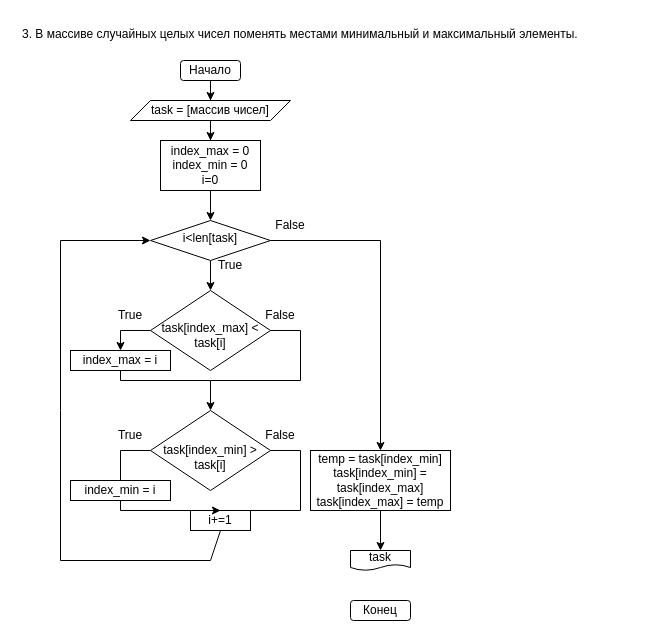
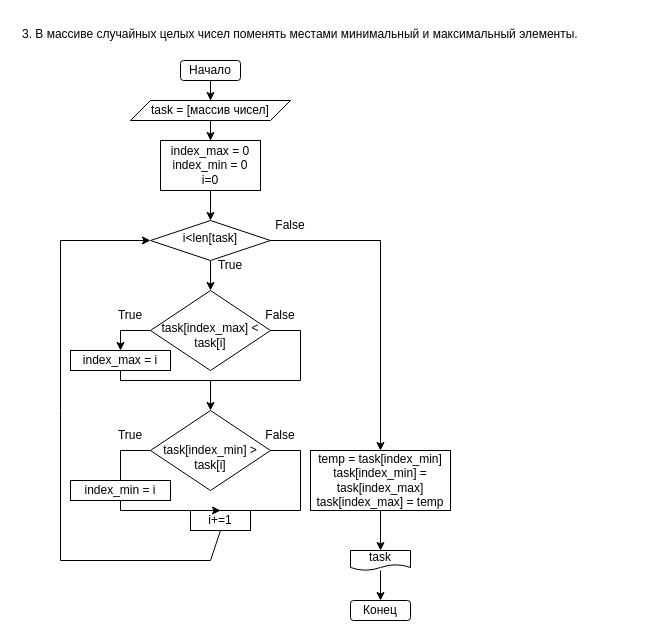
  <mxCell id="0" />
  <mxCell id="1" parent="0" />
  <mxCell id="2" value="" style="edgeStyle=orthogonalEdgeStyle;rounded=0;orthogonalLoop=1;jettySize=auto;html=1;" edge="1" parent="1" source="3" target="27"><mxGeometry relative="1" as="geometry" /></mxCell>
  <mxCell id="3" value="Начало" style="rounded=1;whiteSpace=wrap;html=1;fontSize=12;glass=0;strokeWidth=1;shadow=0;" parent="1" vertex="1"><mxGeometry x="180" y="60" width="60" height="20" as="geometry" /></mxCell>
  <mxCell id="4" value="" style="edgeStyle=orthogonalEdgeStyle;rounded=0;orthogonalLoop=1;jettySize=auto;html=1;" edge="1" parent="1" source="5" target="6"><mxGeometry relative="1" as="geometry" /></mxCell>
  <mxCell id="5" value="i&amp;lt;len[task]" style="rhombus;whiteSpace=wrap;html=1;shadow=0;fontFamily=Helvetica;fontSize=12;align=center;strokeWidth=1;spacing=6;spacingTop=-4;" parent="1" vertex="1"><mxGeometry x="150" y="220" width="120" height="40" as="geometry" /></mxCell>
  <mxCell id="6" value="&lt;br&gt;task[index_max] &amp;lt; task[i]" style="rhombus;whiteSpace=wrap;html=1;shadow=0;fontFamily=Helvetica;fontSize=12;align=center;strokeWidth=1;spacing=6;spacingTop=-4;" parent="1" vertex="1"><mxGeometry x="150" y="290" width="120" height="80" as="geometry" /></mxCell>
  <mxCell id="7" value="" style="edgeStyle=orthogonalEdgeStyle;rounded=0;orthogonalLoop=1;jettySize=auto;html=1;entryX=0.5;entryY=0;entryDx=0;entryDy=0;" edge="1" parent="1" source="8" target="5"><mxGeometry relative="1" as="geometry"><mxPoint x="210" y="240" as="targetPoint" /></mxGeometry></mxCell>
  <mxCell id="8" value="&lt;div&gt;index_max = 0&lt;/div&gt;&lt;div&gt;&lt;span style=&quot;background-color: initial;&quot;&gt;index_min = 0&lt;/span&gt;&lt;/div&gt;i=0" style="rounded=0;whiteSpace=wrap;html=1;" vertex="1" parent="1"><mxGeometry x="160" y="140" width="100" height="50" as="geometry" /></mxCell>
  <mxCell id="9" value="index_max = i" style="rounded=0;whiteSpace=wrap;html=1;" vertex="1" parent="1"><mxGeometry x="70" y="350" width="100" height="20" as="geometry" /></mxCell>
  <mxCell id="10" value="i+=1" style="rounded=0;whiteSpace=wrap;html=1;" vertex="1" parent="1"><mxGeometry x="190" y="510" width="60" height="20" as="geometry" /></mxCell>
  <mxCell id="11" value="" style="endArrow=classic;html=1;rounded=0;exitX=0;exitY=0.5;exitDx=0;exitDy=0;entryX=0.5;entryY=0;entryDx=0;entryDy=0;" edge="1" parent="1" source="6" target="9"><mxGeometry width="50" height="50" relative="1" as="geometry"><mxPoint x="160" y="530" as="sourcePoint" /><mxPoint x="110" y="330" as="targetPoint" /><Array as="points"><mxPoint x="120" y="330" /></Array></mxGeometry></mxCell>
  <mxCell id="12" value="" style="endArrow=classic;html=1;rounded=0;exitX=0.5;exitY=1;exitDx=0;exitDy=0;entryX=0.5;entryY=0;entryDx=0;entryDy=0;" edge="1" parent="1" source="9" target="22"><mxGeometry width="50" height="50" relative="1" as="geometry"><mxPoint x="160" y="665" as="sourcePoint" /><mxPoint x="210" y="390" as="targetPoint" /><Array as="points"><mxPoint x="120" y="380" /><mxPoint x="210" y="380" /></Array></mxGeometry></mxCell>
  <mxCell id="13" value="" style="endArrow=none;html=1;rounded=0;exitX=1;exitY=0.5;exitDx=0;exitDy=0;" edge="1" parent="1" source="6"><mxGeometry width="50" height="50" relative="1" as="geometry"><mxPoint x="280" y="330" as="sourcePoint" /><mxPoint x="210" y="380" as="targetPoint" /><Array as="points"><mxPoint x="300" y="330" /><mxPoint x="300" y="380" /></Array></mxGeometry></mxCell>
  <mxCell id="14" value="True" style="text;html=1;strokeColor=none;fillColor=none;align=center;verticalAlign=middle;whiteSpace=wrap;rounded=0;" vertex="1" parent="1"><mxGeometry x="100" y="300" width="60" height="30" as="geometry" /></mxCell>
  <mxCell id="15" value="True" style="text;html=1;strokeColor=none;fillColor=none;align=center;verticalAlign=middle;whiteSpace=wrap;rounded=0;" vertex="1" parent="1"><mxGeometry x="200" y="250" width="60" height="30" as="geometry" /></mxCell>
  <mxCell id="16" value="False" style="text;html=1;strokeColor=none;fillColor=none;align=center;verticalAlign=middle;whiteSpace=wrap;rounded=0;" vertex="1" parent="1"><mxGeometry x="250" y="300" width="60" height="30" as="geometry" /></mxCell>
  <mxCell id="17" value="False" style="text;html=1;strokeColor=none;fillColor=none;align=center;verticalAlign=middle;whiteSpace=wrap;rounded=0;" vertex="1" parent="1"><mxGeometry x="260" y="210" width="60" height="30" as="geometry" /></mxCell>
  <mxCell id="18" value="" style="endArrow=classic;html=1;rounded=0;exitX=0.5;exitY=1;exitDx=0;exitDy=0;entryX=0;entryY=0.5;entryDx=0;entryDy=0;" edge="1" parent="1" source="10" target="5"><mxGeometry width="50" height="50" relative="1" as="geometry"><mxPoint x="270" y="710" as="sourcePoint" /><mxPoint x="60" y="460" as="targetPoint" /><Array as="points"><mxPoint x="210" y="560" /><mxPoint x="60" y="560" /><mxPoint x="60" y="410" /><mxPoint x="60" y="240" /></Array></mxGeometry></mxCell>
+ <mxCell id="19" value="" style="edgeStyle=orthogonalEdgeStyle;rounded=0;orthogonalLoop=1;jettySize=auto;html=1;" edge="1" parent="1" source="20" target="25"><mxGeometry relative="1" as="geometry" /></mxCell>
  <mxCell id="20" value="task" style="shape=document;whiteSpace=wrap;html=1;boundedLbl=1;" vertex="1" parent="1"><mxGeometry x="350" y="550" width="60" height="20" as="geometry" /></mxCell>
  <mxCell id="21" value="" style="endArrow=classic;html=1;rounded=0;exitX=1;exitY=0.5;exitDx=0;exitDy=0;entryX=0.5;entryY=0;entryDx=0;entryDy=0;" edge="1" parent="1" source="5" target="34"><mxGeometry width="50" height="50" relative="1" as="geometry"><mxPoint x="330" y="350" as="sourcePoint" /><mxPoint x="510" y="390" as="targetPoint" /><Array as="points"><mxPoint x="380" y="240" /></Array></mxGeometry></mxCell>
  <mxCell id="22" value="&lt;br&gt;task[index_min] &amp;gt; task[i]" style="rhombus;whiteSpace=wrap;html=1;" vertex="1" parent="1"><mxGeometry x="150" y="410" width="120" height="80" as="geometry" /></mxCell>
  <mxCell id="23" value="True" style="text;html=1;strokeColor=none;fillColor=none;align=center;verticalAlign=middle;whiteSpace=wrap;rounded=0;" vertex="1" parent="1"><mxGeometry x="100" y="420" width="60" height="30" as="geometry" /></mxCell>
  <mxCell id="24" value="False" style="text;html=1;strokeColor=none;fillColor=none;align=center;verticalAlign=middle;whiteSpace=wrap;rounded=0;" vertex="1" parent="1"><mxGeometry x="250" y="420" width="60" height="30" as="geometry" /></mxCell>
  <mxCell id="25" value="Конец" style="rounded=1;whiteSpace=wrap;html=1;fontSize=12;glass=0;strokeWidth=1;shadow=0;" vertex="1" parent="1"><mxGeometry x="350" y="600" width="60" height="20" as="geometry" /></mxCell>
  <mxCell id="26" value="" style="edgeStyle=orthogonalEdgeStyle;rounded=0;orthogonalLoop=1;jettySize=auto;html=1;" edge="1" parent="1" source="27" target="8"><mxGeometry relative="1" as="geometry" /></mxCell>
  <mxCell id="27" value="task = [массив чисел]" style="shape=parallelogram;perimeter=parallelogramPerimeter;whiteSpace=wrap;html=1;fixedSize=1;" vertex="1" parent="1"><mxGeometry x="130" y="100" width="160" height="20" as="geometry" /></mxCell>
  <mxCell id="28" value="" style="endArrow=none;html=1;rounded=0;exitX=0;exitY=0.5;exitDx=0;exitDy=0;entryX=0.5;entryY=0;entryDx=0;entryDy=0;" edge="1" parent="1" source="22" target="31"><mxGeometry width="50" height="50" relative="1" as="geometry"><mxPoint x="390" y="640" as="sourcePoint" /><mxPoint x="100" y="410" as="targetPoint" /><Array as="points"><mxPoint x="120" y="450" /></Array></mxGeometry></mxCell>
  <mxCell id="29" value="" style="endArrow=classic;html=1;rounded=0;exitX=1;exitY=0.5;exitDx=0;exitDy=0;entryX=0.5;entryY=0;entryDx=0;entryDy=0;" edge="1" parent="1" source="22" target="10"><mxGeometry width="50" height="50" relative="1" as="geometry"><mxPoint x="550" y="620" as="sourcePoint" /><mxPoint x="300" y="480" as="targetPoint" /><Array as="points"><mxPoint x="300" y="450" /><mxPoint x="300" y="510" /><mxPoint x="210" y="510" /></Array></mxGeometry></mxCell>
  <mxCell id="30" value="3. В массиве случайных целых чисел поменять местами минимальный и максимальный элементы." style="text;whiteSpace=wrap;html=1;" vertex="1" parent="1"><mxGeometry x="20" y="20" width="610" height="40" as="geometry" /></mxCell>
  <mxCell id="31" value="index_min = i" style="rounded=0;whiteSpace=wrap;html=1;" vertex="1" parent="1"><mxGeometry x="70" y="480" width="100" height="20" as="geometry" /></mxCell>
  <mxCell id="32" value="" style="endArrow=none;html=1;rounded=0;entryX=0.5;entryY=1;entryDx=0;entryDy=0;" edge="1" parent="1" target="31"><mxGeometry width="50" height="50" relative="1" as="geometry"><mxPoint x="210" y="510" as="sourcePoint" /><mxPoint x="160" y="530" as="targetPoint" /><Array as="points"><mxPoint x="120" y="510" /></Array></mxGeometry></mxCell>
  <mxCell id="33" value="" style="edgeStyle=orthogonalEdgeStyle;rounded=0;orthogonalLoop=1;jettySize=auto;html=1;" edge="1" parent="1" source="34" target="20"><mxGeometry relative="1" as="geometry" /></mxCell>
  <mxCell id="34" value="&lt;div&gt;temp = task[index_min]&lt;/div&gt;&lt;div&gt;task[index_min] = task[index_max]&lt;/div&gt;&lt;div&gt;task[index_max] = temp&lt;/div&gt;" style="rounded=0;whiteSpace=wrap;html=1;" vertex="1" parent="1"><mxGeometry x="310" y="450" width="140" height="60" as="geometry" /></mxCell>
